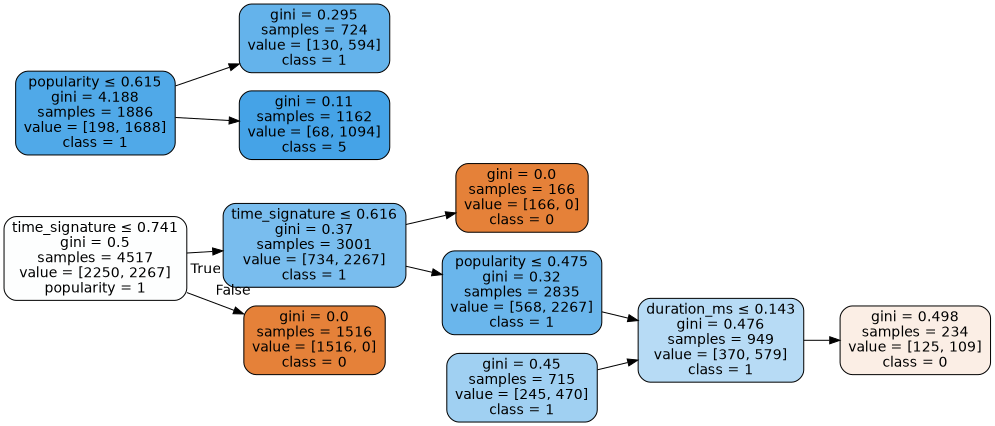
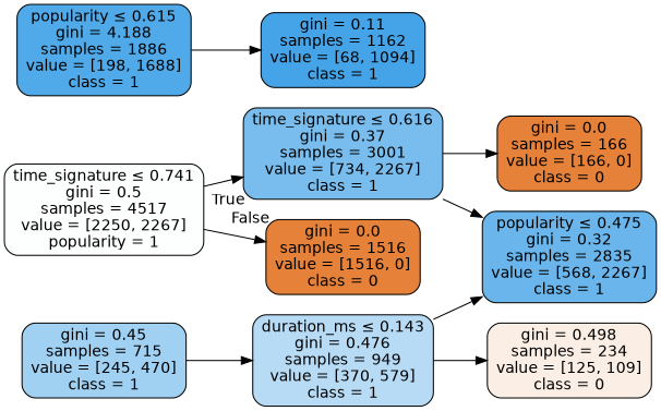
  digraph {
    rankdir=LR
    node [color=black fillcolor="#e58139ff" fontname=helvetica shape=box style="filled, rounded"]
    edge [fontname=helvetica]
    n1 [fillcolor="#399de502" label=<time_signature &le; 0.741<br/>gini = 0.5<br/>samples = 4517<br/>value = [2250, 2267]<br/>popularity = 1>]
    n2 [fillcolor="#399de5ac" label=<time_signature &le; 0.616<br/>gini = 0.37<br/>samples = 3001<br/>value = [734, 2267]<br/>class = 1>]
    n3 [label=<gini = 0.0<br/>samples = 1516<br/>value = [1516, 0]<br/>class = 0>]
    n4 [label=<gini = 0.0<br/>samples = 166<br/>value = [166, 0]<br/>class = 0>]
    n5 [fillcolor="#399de5bf" label=<popularity &le; 0.475<br/>gini = 0.32<br/>samples = 2835<br/>value = [568, 2267]<br/>class = 1>]
    n6 [fillcolor="#399de55c" label=<duration_ms &le; 0.143<br/>gini = 0.476<br/>samples = 949<br/>value = [370, 579]<br/>class = 1>]
    n7 [fillcolor="#e5813921" label=<gini = 0.498<br/>samples = 234<br/>value = [125, 109]<br/>class = 0>]
    n8 [fillcolor="#399de5e1" label=<popularity &le; 0.615<br/>gini = 4.188<br/>samples = 1886<br/>value = [198, 1688]<br/>class = 1>]
-   n9 [fillcolor="#399de5c7" label=<gini = 0.295<br/>samples = 724<br/>value = [130, 594]<br/>class = 1>]
-   n10 [fillcolor="#399de5ef" label=<gini = 0.11<br/>samples = 1162<br/>value = [68, 1094]<br/>class = 5>]
+   n10 [fillcolor="#399de5ef" label=<gini = 0.11<br/>samples = 1162<br/>value = [68, 1094]<br/>class = 1>]
    n11 [fillcolor="#399de57a" label=<gini = 0.45<br/>samples = 715<br/>value = [245, 470]<br/>class = 1>]
    n1 -> n2 [headlabel=True labelangle=45 labeldistance=2.5]
    n1 -> n3 [headlabel=False labelangle=-45 labeldistance=2.5]
    n2 -> n4
    n2 -> n5
-   n5 -> n6
+   n6 -> n5
    n6 -> n7
-   n8 -> n9
    n8 -> n10
    n11 -> n6
  }
